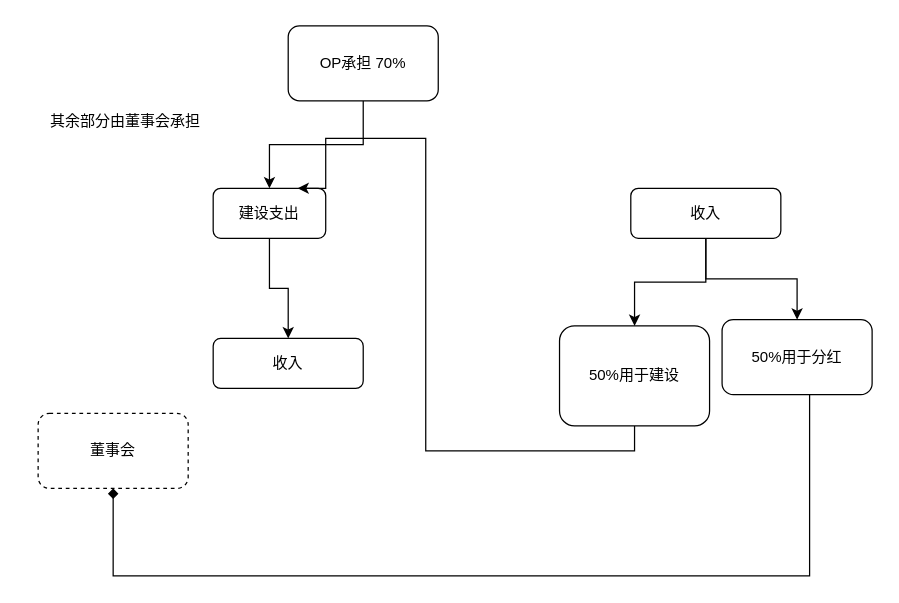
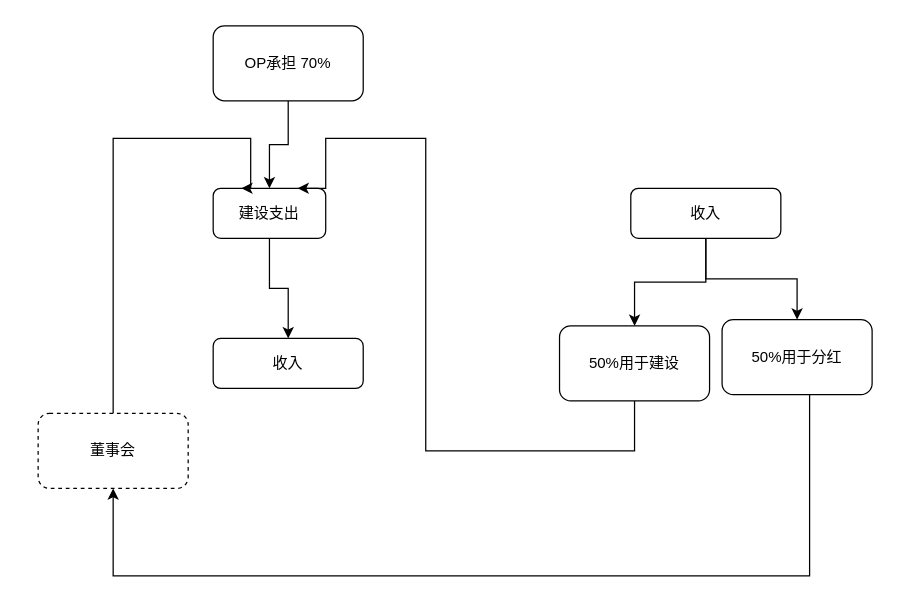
  <mxCell id="0" />
  <mxCell id="1" parent="0" />
  <mxCell id="2" value="" style="edgeStyle=orthogonalEdgeStyle;rounded=0;orthogonalLoop=1;jettySize=auto;html=1;" edge="1" parent="1" source="3" target="16"><mxGeometry relative="1" as="geometry" /></mxCell>
  <mxCell id="3" value="建设&lt;span style=&quot;background-color: initial;&quot;&gt;支出&lt;/span&gt;" style="rounded=1;whiteSpace=wrap;html=1;fontSize=12;glass=0;strokeWidth=1;shadow=0;" parent="1" vertex="1"><mxGeometry x="170" y="150" width="90" height="40" as="geometry" /></mxCell>
  <mxCell id="4" value="" style="edgeStyle=orthogonalEdgeStyle;rounded=0;orthogonalLoop=1;jettySize=auto;html=1;" parent="1" source="5" target="3" edge="1"><mxGeometry relative="1" as="geometry" /></mxCell>
- <mxCell id="5" value="OP承担 70%" style="rounded=1;whiteSpace=wrap;html=1;glass=0;strokeWidth=1;shadow=0;" parent="1" vertex="1"><mxGeometry x="230" y="20" width="120" height="60" as="geometry" /></mxCell>
+ <mxCell id="5" value="OP承担 70%" style="rounded=1;whiteSpace=wrap;html=1;glass=0;strokeWidth=1;shadow=0;" parent="1" vertex="1"><mxGeometry x="170" y="20" width="120" height="60" as="geometry" /></mxCell>
  <mxCell id="6" value="" style="edgeStyle=orthogonalEdgeStyle;rounded=0;orthogonalLoop=1;jettySize=auto;html=1;exitX=0.5;exitY=1;exitDx=0;exitDy=0;entryX=0.5;entryY=0;entryDx=0;entryDy=0;" parent="1" source="8" edge="1" target="10"><mxGeometry relative="1" as="geometry"><mxPoint x="630" y="171" as="sourcePoint" /><mxPoint x="662" y="260" as="targetPoint" /></mxGeometry></mxCell>
  <mxCell id="7" value="" style="edgeStyle=orthogonalEdgeStyle;rounded=0;orthogonalLoop=1;jettySize=auto;html=1;" edge="1" parent="1" source="8" target="12"><mxGeometry relative="1" as="geometry" /></mxCell>
  <mxCell id="8" value="收入" style="rounded=1;whiteSpace=wrap;html=1;" parent="1" vertex="1"><mxGeometry x="504" y="150" width="120" height="40" as="geometry" /></mxCell>
  <mxCell id="9" value="" style="edgeStyle=orthogonalEdgeStyle;rounded=0;orthogonalLoop=1;jettySize=auto;html=1;entryX=0.75;entryY=0;entryDx=0;entryDy=0;" parent="1" source="10" target="3" edge="1"><mxGeometry relative="1" as="geometry"><mxPoint x="230" y="110" as="targetPoint" /><Array as="points"><mxPoint x="507" y="360" /><mxPoint x="340" y="350" /><mxPoint x="340" y="110" /><mxPoint x="260" y="110" /></Array></mxGeometry></mxCell>
- <mxCell id="10" value="50%用于建设" style="whiteSpace=wrap;html=1;rounded=1;" parent="1" vertex="1"><mxGeometry x="447" y="260" width="120" height="80" as="geometry" /></mxCell>
- <mxCell id="11" value="" style="edgeStyle=orthogonalEdgeStyle;rounded=0;orthogonalLoop=1;jettySize=auto;html=1;entryX=0.5;entryY=1;entryDx=0;entryDy=0;endArrow=diamond;" edge="1" parent="1" source="12" target="14"><mxGeometry relative="1" as="geometry"><mxPoint x="60" y="500" as="targetPoint" /><Array as="points"><mxPoint x="647" y="460" /><mxPoint x="90" y="460" /></Array></mxGeometry></mxCell>
+ <mxCell id="10" value="50%用于建设" style="whiteSpace=wrap;html=1;rounded=1;" parent="1" vertex="1"><mxGeometry x="447" y="260" width="120" height="60" as="geometry" /></mxCell>
+ <mxCell id="11" value="" style="edgeStyle=orthogonalEdgeStyle;rounded=0;orthogonalLoop=1;jettySize=auto;html=1;entryX=0.5;entryY=1;entryDx=0;entryDy=0;" edge="1" parent="1" source="12" target="14"><mxGeometry relative="1" as="geometry"><mxPoint x="60" y="500" as="targetPoint" /><Array as="points"><mxPoint x="647" y="460" /><mxPoint x="90" y="460" /></Array></mxGeometry></mxCell>
  <mxCell id="12" value="50%用于分红" style="rounded=1;whiteSpace=wrap;html=1;" parent="1" vertex="1"><mxGeometry x="577" y="255" width="120" height="60" as="geometry" /></mxCell>
+ <mxCell id="13" value="" style="edgeStyle=orthogonalEdgeStyle;rounded=0;orthogonalLoop=1;jettySize=auto;html=1;entryX=0.25;entryY=0;entryDx=0;entryDy=0;" edge="1" parent="1" source="14" target="3"><mxGeometry relative="1" as="geometry"><mxPoint x="90" y="-40" as="targetPoint" /><Array as="points"><mxPoint x="90" y="110" /><mxPoint x="200" y="110" /></Array></mxGeometry></mxCell>
  <mxCell id="14" value="董事会" style="rounded=1;whiteSpace=wrap;html=1;dashed=1;" vertex="1" parent="1"><mxGeometry x="30" y="330" width="120" height="60" as="geometry" /></mxCell>
- <mxCell id="15" value="其余部分由董事会承担&lt;div&gt;&lt;br&gt;&lt;/div&gt;" style="text;html=1;align=center;verticalAlign=middle;whiteSpace=wrap;rounded=0;" vertex="1" parent="1"><mxGeometry x="20" y="89" width="160" height="30" as="geometry" /></mxCell>
  <mxCell id="16" value="收入" style="rounded=1;whiteSpace=wrap;html=1;fontSize=12;glass=0;strokeWidth=1;shadow=0;" vertex="1" parent="1"><mxGeometry x="170" y="270" width="120" height="40" as="geometry" /></mxCell>
